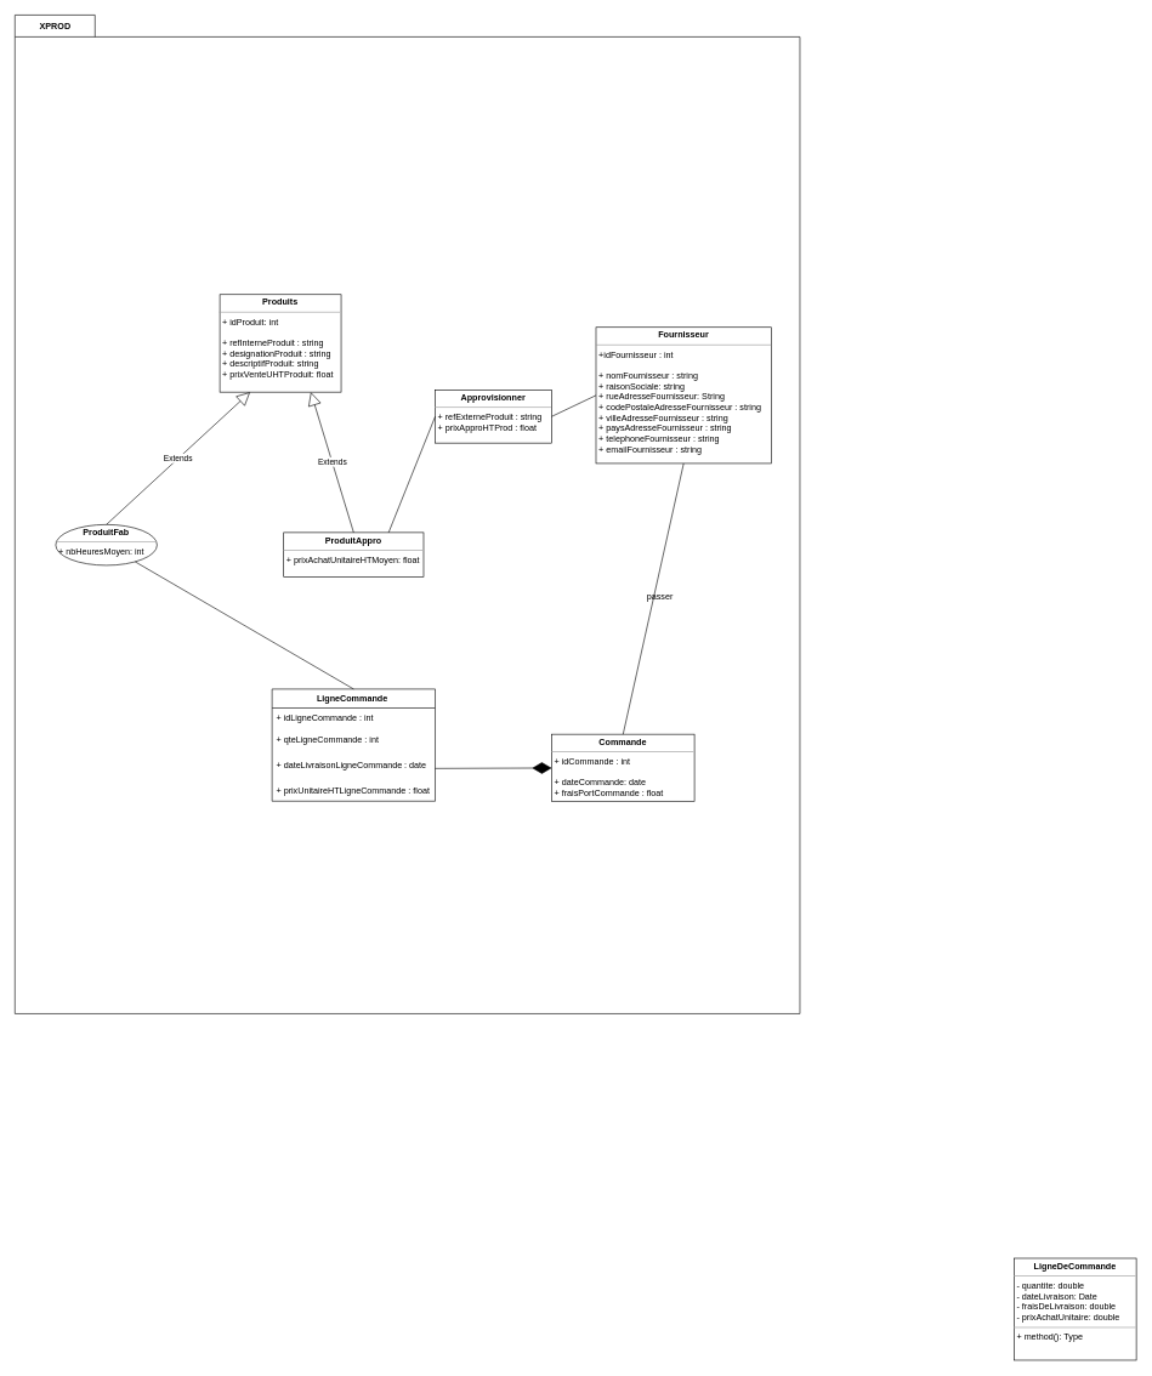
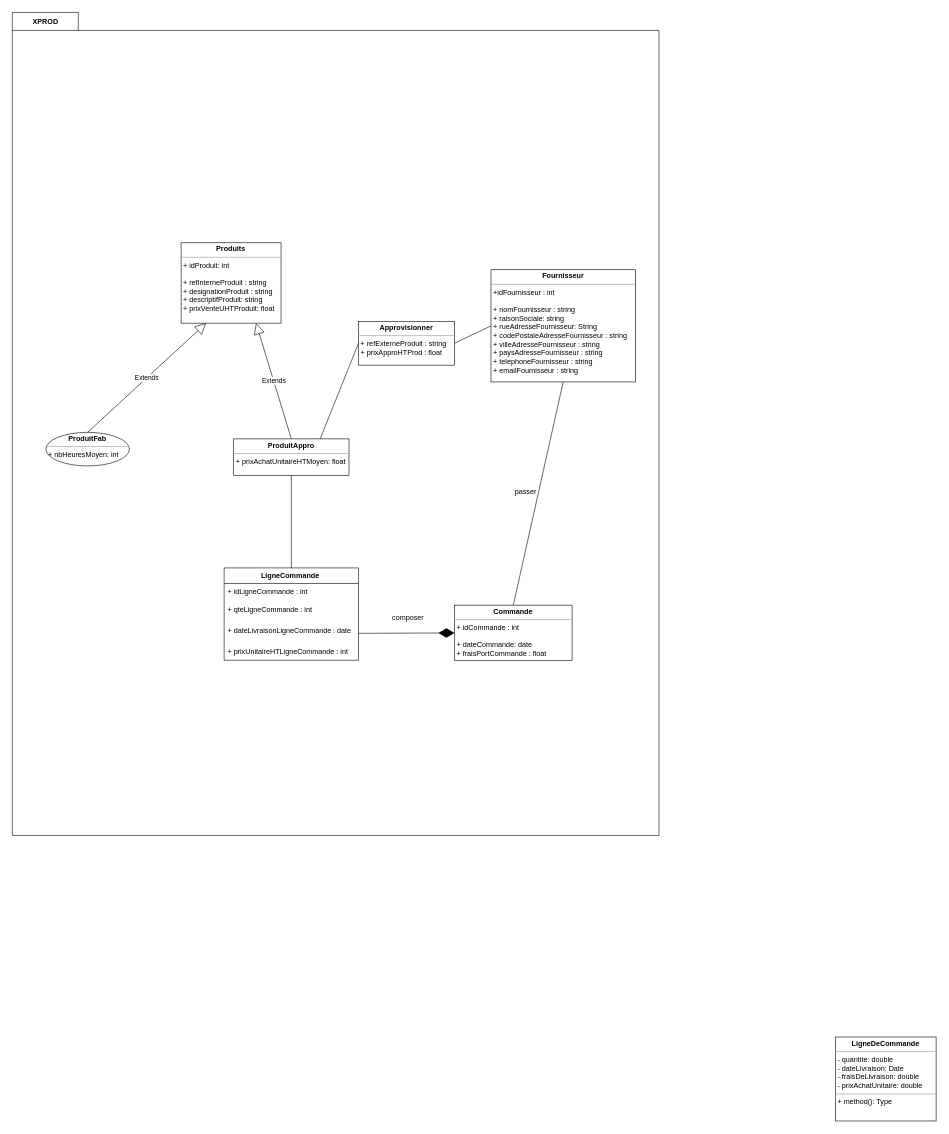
  <mxCell id="0" />
  <mxCell id="1" parent="0" />
  <mxCell id="2" value="&lt;p style=&quot;margin: 0px ; margin-top: 4px ; text-align: center&quot;&gt;&lt;b&gt;LigneDeCommande&lt;/b&gt;&lt;/p&gt;&lt;hr size=&quot;1&quot;&gt;&lt;p style=&quot;margin: 0px ; margin-left: 4px&quot;&gt;- quantite: double&lt;/p&gt;&lt;p style=&quot;margin: 0px ; margin-left: 4px&quot;&gt;- dateLivraison: Date&lt;/p&gt;&lt;p style=&quot;margin: 0px ; margin-left: 4px&quot;&gt;- fraisDeLivraison: double&lt;/p&gt;&lt;p style=&quot;margin: 0px ; margin-left: 4px&quot;&gt;- prixAchatUnitaire: double&lt;/p&gt;&lt;hr size=&quot;1&quot;&gt;&lt;p style=&quot;margin: 0px ; margin-left: 4px&quot;&gt;+ method(): Type&lt;/p&gt;" style="verticalAlign=top;align=left;overflow=fill;fontSize=12;fontFamily=Helvetica;html=1;" parent="1" vertex="1"><mxGeometry x="1392" y="1728" width="168" height="140" as="geometry" /></mxCell>
  <mxCell id="3" value="XPROD" style="shape=folder;fontStyle=1;tabWidth=110;tabHeight=30;tabPosition=left;html=1;boundedLbl=1;labelInHeader=1;container=1;collapsible=0;" vertex="1" parent="1"><mxGeometry x="20" y="20" width="1078" height="1372" as="geometry" /></mxCell>
  <mxCell id="4" value="" style="html=1;strokeColor=none;resizeWidth=1;resizeHeight=1;fillColor=none;part=1;connectable=0;allowArrows=0;deletable=0;" vertex="1" parent="3"><mxGeometry width="1066.712" height="1299.799" relative="1" as="geometry"><mxPoint y="30" as="offset" /></mxGeometry></mxCell>
  <mxCell id="5" value="&lt;p style=&quot;margin: 0px ; margin-top: 4px ; text-align: center&quot;&gt;&lt;b&gt;ProduitAppro&lt;/b&gt;&lt;/p&gt;&lt;hr size=&quot;1&quot;&gt;&lt;p style=&quot;margin: 0px ; margin-left: 4px&quot;&gt;+ prixAchatUnitaireHTMoyen: float&lt;/p&gt;&lt;p style=&quot;margin: 0px ; margin-left: 4px&quot;&gt;&lt;/p&gt;&lt;p style=&quot;margin: 0px ; margin-left: 4px&quot;&gt;&lt;br&gt;&lt;/p&gt;" style="verticalAlign=top;align=left;overflow=fill;fontSize=12;fontFamily=Helvetica;html=1;" parent="3" vertex="1"><mxGeometry x="369.09" y="710.95" width="192.17" height="61.05" as="geometry" /></mxCell>
  <mxCell id="6" value="&lt;p style=&quot;margin: 0px ; margin-top: 4px ; text-align: center&quot;&gt;&lt;b&gt;ProduitFab&lt;/b&gt;&lt;/p&gt;&lt;hr size=&quot;1&quot;&gt;&lt;p style=&quot;margin: 0px ; margin-left: 4px&quot;&gt;+ nbHeuresMoyen: int&lt;/p&gt;" style="ellipse;verticalAlign=top;align=left;overflow=fill;fontSize=12;fontFamily=Helvetica;html=1;" parent="3" vertex="1"><mxGeometry x="56" y="700" width="139.23" height="56" as="geometry" /></mxCell>
  <mxCell id="7" value="&lt;p style=&quot;margin: 0px ; margin-top: 4px ; text-align: center&quot;&gt;&lt;b&gt;Fournisseur&lt;/b&gt;&lt;/p&gt;&lt;hr size=&quot;1&quot;&gt;&lt;p style=&quot;margin: 0px ; margin-left: 4px&quot;&gt;+idFournisseur : int&lt;/p&gt;&lt;p style=&quot;margin: 0px ; margin-left: 4px&quot;&gt;&lt;br&gt;&lt;/p&gt;&lt;p style=&quot;margin: 0px ; margin-left: 4px&quot;&gt;+ nomFournisseur : string&lt;/p&gt;&lt;p style=&quot;margin: 0px ; margin-left: 4px&quot;&gt;+ raisonSociale: string&lt;/p&gt;&lt;p style=&quot;margin: 0px ; margin-left: 4px&quot;&gt;+ rueAdresseFournisseur: String&lt;/p&gt;&lt;p style=&quot;margin: 0px ; margin-left: 4px&quot;&gt;+ codePostaleAdresseFournisseur : string&lt;/p&gt;&lt;p style=&quot;margin: 0px ; margin-left: 4px&quot;&gt;+ villeAdresseFournisseur : string&lt;/p&gt;&lt;p style=&quot;margin: 0px ; margin-left: 4px&quot;&gt;+ paysAdresseFournisseur : string&lt;/p&gt;&lt;p style=&quot;margin: 0px ; margin-left: 4px&quot;&gt;+ telephoneFournisseur : string&lt;/p&gt;&lt;p style=&quot;margin: 0px ; margin-left: 4px&quot;&gt;+ emailFournisseur : string&lt;/p&gt;&lt;p style=&quot;margin: 0px ; margin-left: 4px&quot;&gt;&lt;/p&gt;&lt;p style=&quot;margin: 0px ; margin-left: 4px&quot;&gt;&lt;br&gt;&lt;/p&gt;" style="verticalAlign=top;align=left;overflow=fill;fontSize=12;fontFamily=Helvetica;html=1;" parent="3" vertex="1"><mxGeometry x="798" y="429" width="240.68" height="187" as="geometry" /></mxCell>
  <mxCell id="8" value="&lt;p style=&quot;margin:0px;margin-top:4px;text-align:center;&quot;&gt;&lt;b&gt;Produits&lt;/b&gt;&lt;/p&gt;&lt;hr size=&quot;1&quot;&gt;&lt;p style=&quot;margin:0px;margin-left:4px;&quot;&gt;+ idProduit: int&lt;/p&gt;&lt;p style=&quot;margin:0px;margin-left:4px;&quot;&gt;&lt;br&gt;&lt;/p&gt;&lt;p style=&quot;margin:0px;margin-left:4px;&quot;&gt;+ refInterneProduit : string&lt;/p&gt;&lt;p style=&quot;margin:0px;margin-left:4px;&quot;&gt;+ designationProduit : string&lt;/p&gt;&lt;p style=&quot;margin:0px;margin-left:4px;&quot;&gt;+ descriptifProduit: string&lt;/p&gt;&lt;p style=&quot;margin:0px;margin-left:4px;&quot;&gt;+ prixVenteUHTProduit: float&lt;/p&gt;" style="verticalAlign=top;align=left;overflow=fill;fontSize=12;fontFamily=Helvetica;html=1;" vertex="1" parent="3"><mxGeometry x="281.38" y="384" width="166.62" height="134" as="geometry" /></mxCell>
  <mxCell id="9" value="&lt;p style=&quot;margin: 0px ; margin-top: 4px ; text-align: center&quot;&gt;&lt;b&gt;Commande&lt;/b&gt;&lt;/p&gt;&lt;hr size=&quot;1&quot;&gt;&lt;p style=&quot;margin: 0px ; margin-left: 4px&quot;&gt;+ idCommande : int&lt;/p&gt;&lt;p style=&quot;margin: 0px ; margin-left: 4px&quot;&gt;&lt;br&gt;&lt;/p&gt;&lt;p style=&quot;margin: 0px ; margin-left: 4px&quot;&gt;+ dateCommande: date&lt;/p&gt;&lt;p style=&quot;margin: 0px ; margin-left: 4px&quot;&gt;+ fraisPortCommande : float&lt;/p&gt;" style="verticalAlign=top;align=left;overflow=fill;fontSize=12;fontFamily=Helvetica;html=1;" parent="3" vertex="1"><mxGeometry x="737.17" y="988.09" width="196" height="91.91" as="geometry" /></mxCell>
  <mxCell id="10" value="LigneCommande " style="swimlane;fontStyle=1;align=center;verticalAlign=top;childLayout=stackLayout;horizontal=1;startSize=26;horizontalStack=0;resizeParent=1;resizeParentMax=0;resizeLast=0;collapsible=1;marginBottom=0;" vertex="1" parent="3"><mxGeometry x="353.17" y="926" width="224" height="153.998" as="geometry" /></mxCell>
  <mxCell id="11" value="+ idLigneCommande : int&#10;" style="text;strokeColor=none;fillColor=none;align=left;verticalAlign=top;spacingLeft=4;spacingRight=4;overflow=hidden;rotatable=0;points=[[0,0.5],[1,0.5]];portConstraint=eastwest;" vertex="1" parent="10"><mxGeometry y="26" width="224" height="30" as="geometry" /></mxCell>
  <mxCell id="12" value="+ qteLigneCommande : int" style="text;strokeColor=none;fillColor=none;align=left;verticalAlign=top;spacingLeft=4;spacingRight=4;overflow=hidden;rotatable=0;points=[[0,0.5],[1,0.5]];portConstraint=eastwest;" vertex="1" parent="10"><mxGeometry y="56" width="224" height="35.389" as="geometry" /></mxCell>
  <mxCell id="13" value="+ dateLivraisonLigneCommande : date" style="text;strokeColor=none;fillColor=none;align=left;verticalAlign=top;spacingLeft=4;spacingRight=4;overflow=hidden;rotatable=0;points=[[0,0.5],[1,0.5]];portConstraint=eastwest;" vertex="1" parent="10"><mxGeometry y="91.389" width="224" height="35.389" as="geometry" /></mxCell>
- <mxCell id="14" value="+ prixUnitaireHTLigneCommande : float" style="text;strokeColor=none;fillColor=none;align=left;verticalAlign=top;spacingLeft=4;spacingRight=4;overflow=hidden;rotatable=0;points=[[0,0.5],[1,0.5]];portConstraint=eastwest;" vertex="1" parent="10"><mxGeometry y="126.778" width="224" height="27.22" as="geometry" /></mxCell>
+ <mxCell id="14" value="+ prixUnitaireHTLigneCommande : int" style="text;strokeColor=none;fillColor=none;align=left;verticalAlign=top;spacingLeft=4;spacingRight=4;overflow=hidden;rotatable=0;points=[[0,0.5],[1,0.5]];portConstraint=eastwest;" vertex="1" parent="10"><mxGeometry y="126.778" width="224" height="27.22" as="geometry" /></mxCell>
  <mxCell id="15" value="" style="endArrow=diamondThin;endFill=1;endSize=24;html=1;rounded=0;exitX=1;exitY=0.5;exitDx=0;exitDy=0;" edge="1" parent="3" source="13" target="9"><mxGeometry width="160" relative="1" as="geometry"><mxPoint x="546" y="476" as="sourcePoint" /><mxPoint x="706" y="476" as="targetPoint" /></mxGeometry></mxCell>
  <mxCell id="16" value="Extends" style="endArrow=block;endSize=16;endFill=0;html=1;rounded=0;exitX=0.5;exitY=0;exitDx=0;exitDy=0;entryX=0.25;entryY=1;entryDx=0;entryDy=0;" edge="1" parent="3" source="6" target="8"><mxGeometry width="160" relative="1" as="geometry"><mxPoint x="546" y="882" as="sourcePoint" /><mxPoint x="706" y="882" as="targetPoint" /></mxGeometry></mxCell>
  <mxCell id="17" value="" style="endArrow=none;html=1;rounded=0;entryX=0.5;entryY=0;entryDx=0;entryDy=0;exitX=0.5;exitY=1;exitDx=0;exitDy=0;" edge="1" parent="3" source="7" target="9"><mxGeometry width="50" height="50" relative="1" as="geometry"><mxPoint x="602" y="904" as="sourcePoint" /><mxPoint x="652" y="854" as="targetPoint" /></mxGeometry></mxCell>
- <mxCell id="18" value="passer" style="text;html=1;strokeColor=none;fillColor=none;align=center;verticalAlign=middle;whiteSpace=wrap;rounded=0;" vertex="1" parent="3"><mxGeometry x="856" y="784" width="60" height="30" as="geometry" /></mxCell>
+ <mxCell id="18" value="passer" style="text;html=1;strokeColor=none;fillColor=none;align=center;verticalAlign=middle;whiteSpace=wrap;rounded=0;" vertex="1" parent="3"><mxGeometry x="826" y="784" width="60" height="30" as="geometry" /></mxCell>
  <mxCell id="19" value="Extends" style="endArrow=block;endSize=16;endFill=0;html=1;rounded=0;exitX=0.5;exitY=0;exitDx=0;exitDy=0;entryX=0.75;entryY=1;entryDx=0;entryDy=0;" edge="1" parent="3" source="5" target="8"><mxGeometry width="160" relative="1" as="geometry"><mxPoint x="265.615" y="1148" as="sourcePoint" /><mxPoint x="420.69" y="1047.67" as="targetPoint" /></mxGeometry></mxCell>
- <mxCell id="21" value="" style="endArrow=none;html=1;rounded=0;exitX=0.5;exitY=0;exitDx=0;exitDy=0;" edge="1" parent="3" source="10" target="6"><mxGeometry width="50" height="50" relative="1" as="geometry"><mxPoint x="644" y="540" as="sourcePoint" /><mxPoint x="694" y="490" as="targetPoint" /></mxGeometry></mxCell>
+ <mxCell id="20" value="composer" style="text;html=1;strokeColor=none;fillColor=none;align=center;verticalAlign=middle;whiteSpace=wrap;rounded=0;" vertex="1" parent="3"><mxGeometry x="630" y="994" width="60" height="30" as="geometry" /></mxCell>
+ <mxCell id="21" value="" style="endArrow=none;html=1;rounded=0;exitX=0.5;exitY=0;exitDx=0;exitDy=0;entryX=0.5;entryY=1;entryDx=0;entryDy=0;" edge="1" parent="3" source="10" target="5"><mxGeometry width="50" height="50" relative="1" as="geometry"><mxPoint x="644" y="540" as="sourcePoint" /><mxPoint x="694" y="490" as="targetPoint" /></mxGeometry></mxCell>
  <mxCell id="22" value="&lt;p style=&quot;margin:0px;margin-top:4px;text-align:center;&quot;&gt;&lt;b&gt;Approvisionner&lt;/b&gt;&lt;/p&gt;&lt;hr size=&quot;1&quot;&gt;&lt;p style=&quot;margin:0px;margin-left:4px;&quot;&gt;+ refExterneProduit : string&lt;/p&gt;&lt;p style=&quot;margin:0px;margin-left:4px;&quot;&gt;+ prixApproHTProd : float&lt;/p&gt;" style="verticalAlign=top;align=left;overflow=fill;fontSize=12;fontFamily=Helvetica;html=1;" vertex="1" parent="3"><mxGeometry x="577.17" y="515" width="160" height="73" as="geometry" /></mxCell>
  <mxCell id="23" value="" style="endArrow=none;html=1;rounded=0;entryX=0;entryY=0.5;entryDx=0;entryDy=0;exitX=0.75;exitY=0;exitDx=0;exitDy=0;" edge="1" parent="3" source="5" target="22"><mxGeometry width="50" height="50" relative="1" as="geometry"><mxPoint x="644" y="736" as="sourcePoint" /><mxPoint x="694" y="686" as="targetPoint" /></mxGeometry></mxCell>
  <mxCell id="24" value="" style="endArrow=none;html=1;rounded=0;entryX=0;entryY=0.5;entryDx=0;entryDy=0;exitX=1;exitY=0.5;exitDx=0;exitDy=0;" edge="1" parent="3" source="22" target="7"><mxGeometry width="50" height="50" relative="1" as="geometry"><mxPoint x="742" y="616" as="sourcePoint" /><mxPoint x="694" y="686" as="targetPoint" /></mxGeometry></mxCell>
